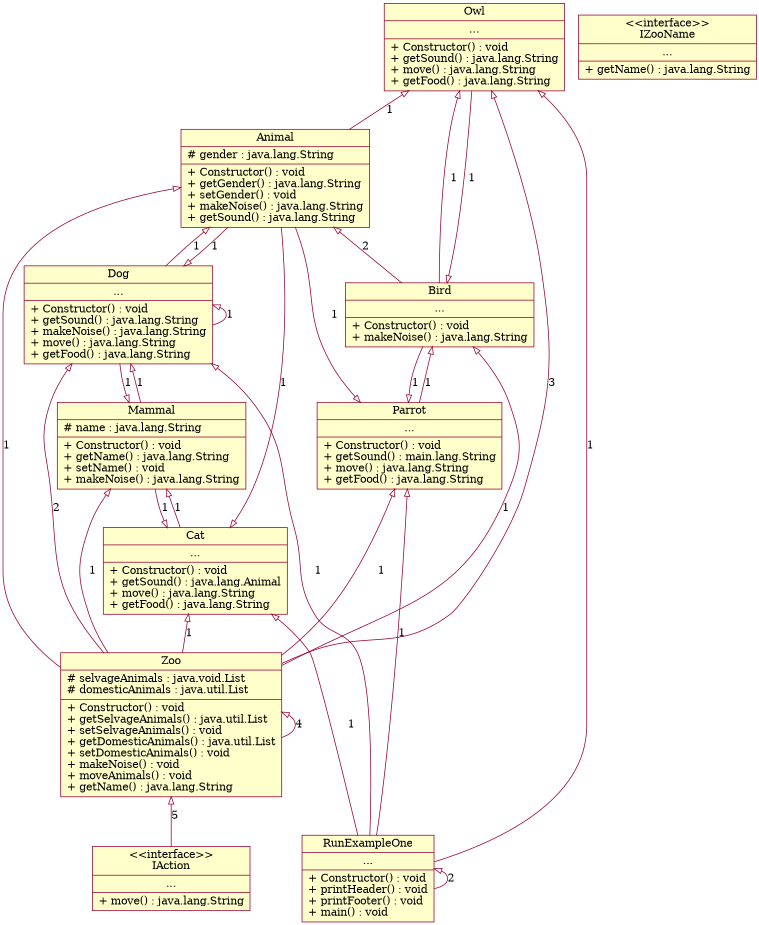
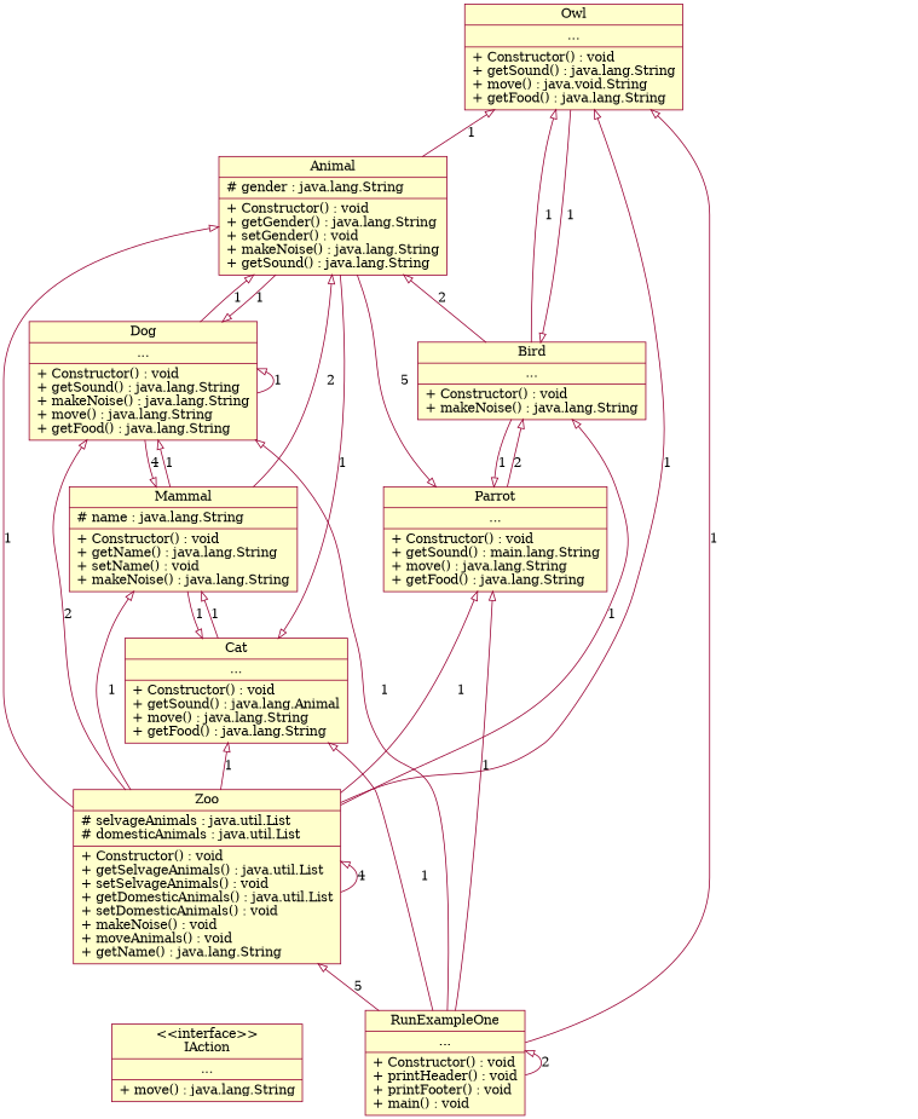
  digraph {
    node [color="#990033" fillcolor="#ffffcc" shape=record style=filled]
    edge [arrowtail=empty color="#990033" dir=back]
    n1 [label="{RunExampleOne|...|+ Constructor() : void\l+ printHeader() : void\l+ printFooter() : void\l+ main() : void\l}"]
-   n2 [label="{Zoo|# selvageAnimals : java.void.List\l# domesticAnimals : java.util.List\l|+ Constructor() : void\l+ getSelvageAnimals() : java.util.List\l+ setSelvageAnimals() : void\l+ getDomesticAnimals() : java.util.List\l+ setDomesticAnimals() : void\l+ makeNoise() : void\l+ moveAnimals() : void\l+ getName() : java.lang.String\l}"]
-   n3 [label="{Owl|...|+ Constructor() : void\l+ getSound() : java.lang.String\l+ move() : java.lang.String\l+ getFood() : java.lang.String\l}"]
+   n2 [label="{Zoo|# selvageAnimals : java.util.List\l# domesticAnimals : java.util.List\l|+ Constructor() : void\l+ getSelvageAnimals() : java.util.List\l+ setSelvageAnimals() : void\l+ getDomesticAnimals() : java.util.List\l+ setDomesticAnimals() : void\l+ makeNoise() : void\l+ moveAnimals() : void\l+ getName() : java.lang.String\l}"]
+   n3 [label="{Owl|...|+ Constructor() : void\l+ getSound() : java.lang.String\l+ move() : java.void.String\l+ getFood() : java.lang.String\l}"]
    n4 [label="{Animal|# gender : java.lang.String\l|+ Constructor() : void\l+ getGender() : java.lang.String\l+ setGender() : void\l+ makeNoise() : java.lang.String\l+ getSound() : java.lang.String\l}"]
    n5 [label="{Bird|...|+ Constructor() : void\l+ makeNoise() : java.lang.String\l}"]
    n6 [label="{Dog|...|+ Constructor() : void\l+ getSound() : java.lang.String\l+ makeNoise() : java.lang.String\l+ move() : java.lang.String\l+ getFood() : java.lang.String\l}"]
    n7 [label="{Mammal|# name : java.lang.String\l|+ Constructor() : void\l+ getName() : java.lang.String\l+ setName() : void\l+ makeNoise() : java.lang.String\l}"]
    n8 [label="{Parrot|...|+ Constructor() : void\l+ getSound() : main.lang.String\l+ move() : java.lang.String\l+ getFood() : java.lang.String\l}"]
    n9 [label="{Cat|...|+ Constructor() : void\l+ getSound() : java.lang.Animal\l+ move() : java.lang.String\l+ getFood() : java.lang.String\l}"]
-   n10 [label="{\<\<interface\>\>\nIZooName|...|+ getName() : java.lang.String\l}"]
    n11 [label="{\<\<interface\>\>\nIAction|...|+ move() : java.lang.String\l}"]
    n1 -> n1 [label=2]
-   n2 -> n11 [label=5]
+   n2 -> n1 [label=5]
    n2 -> n2 [label=4]
    n3 -> n1 [label=1]
-   n3 -> n2 [label=3]
+   n3 -> n2 [label=1]
    n3 -> n4 [label=1]
    n3 -> n5 [label=1]
    n4 -> n2 [label=1]
    n4 -> n5 [label=2]
    n4 -> n6 [label=1]
+   n4 -> n7 [label=2]
    n5 -> n2 [label=1]
    n5 -> n3 [label=1]
-   n5 -> n8 [label=1]
+   n5 -> n8 [label=2]
    n6 -> n1 [label=1]
    n6 -> n2 [label=2]
    n6 -> n4 [label=1]
    n6 -> n6 [label=1]
    n6 -> n7 [label=1]
    n7 -> n2 [label=1]
-   n7 -> n6 [label=1]
+   n7 -> n6 [label=4]
    n7 -> n9 [label=1]
    n8 -> n1 [label=1]
    n8 -> n2 [label=1]
-   n8 -> n4 [label=1]
+   n8 -> n4 [label=5]
    n8 -> n5 [label=1]
    n9 -> n1 [label=1]
    n9 -> n2 [label=1]
    n9 -> n4 [label=1]
    n9 -> n7 [label=1]
  }
